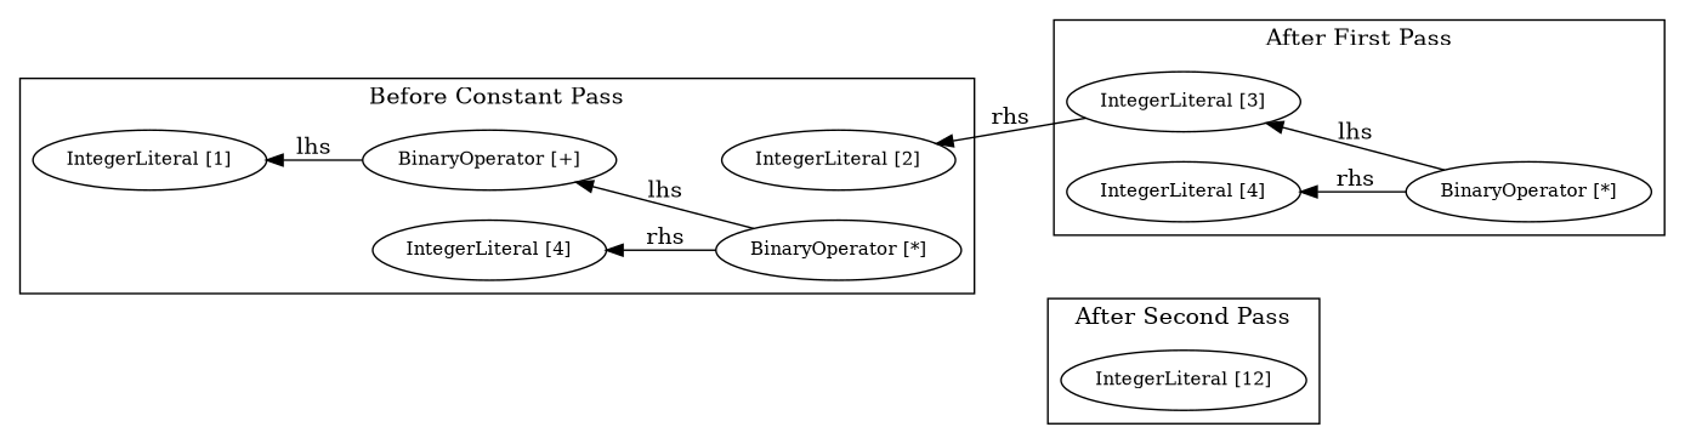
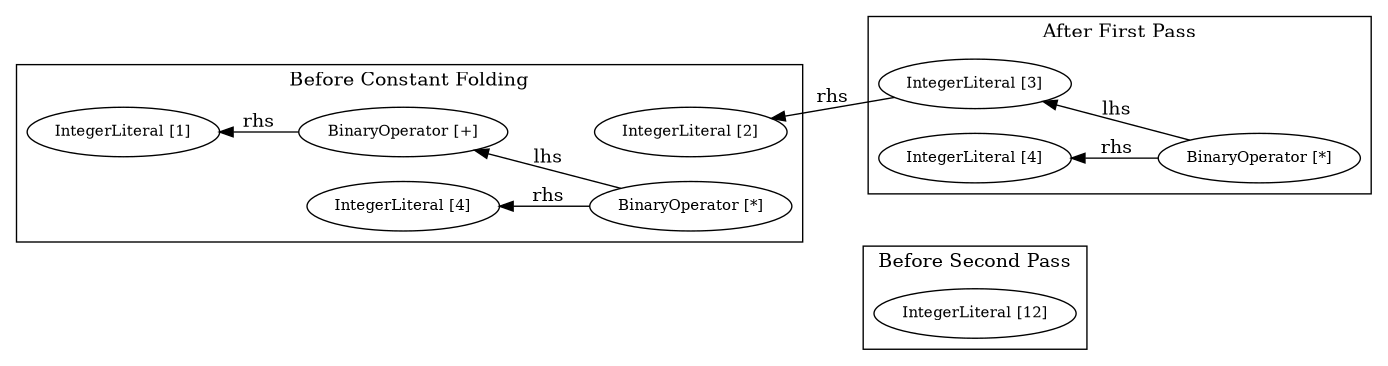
  digraph {
    rankdir=RL
    node [fontsize=11]
    n1 [label="BinaryOperator [*]"]
    n2 [label="IntegerLiteral [4]"]
    n3 [label="BinaryOperator [+]"]
    n4 [label="IntegerLiteral [1]"]
    n5 [label="IntegerLiteral [2]"]
    n6 [label="BinaryOperator [*]"]
    n7 [label="IntegerLiteral [4]"]
    n8 [label="IntegerLiteral [3]"]
    n9 [label="IntegerLiteral [12]"]
    subgraph cluster_1 {
-     label="Before Constant Pass"
+     label="Before Constant Folding"
      labelloc=t
      n1
      n2
      n3
      n4
      n5
    }
    subgraph cluster_2 {
      label="After First Pass"
      labelloc=t
      n6
      n7
      n8
    }
    subgraph cluster_3 {
-     label="After Second Pass"
+     label="Before Second Pass"
      labelloc=t
      n9
    }
    n1 -> n2 [label=rhs]
    n1 -> n3 [label=lhs]
    n1 -> n6 [style=invis]
-   n3 -> n4 [label=lhs]
+   n3 -> n4 [label=rhs]
    n6 -> n7 [label=rhs]
    n6 -> n8 [label=lhs]
    n6 -> n9 [style=invis]
    n8 -> n5 [label=rhs]
  }
